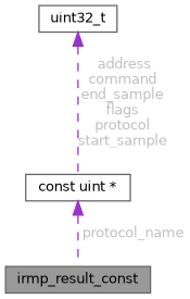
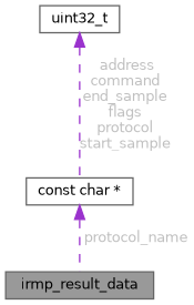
  digraph {
    node [color=gray40 fillcolor=white fontname=Helvetica fontsize=10 shape=box style=filled]
    edge [color=darkorchid3 dir=back fontcolor=grey fontname=Helvetica fontsize=10 labelfontname=Helvetica labelfontsize=10 style=dashed]
-   n1 [fillcolor=grey60 fontcolor=black height=0.2 label=irmp_result_const width=0.4]
+   n1 [fillcolor=grey60 fontcolor=black height=0.2 label=irmp_result_data width=0.4]
    n2 [height=0.2 label=uint32_t width=0.4]
-   n3 [height=0.2 label="const uint *" width=0.4]
+   n3 [height=0.2 label="const char *" width=0.4]
    n2 -> n3 [label=" address\ncommand\nend_sample\nflags\nprotocol\nstart_sample"]
    n3 -> n1 [label=" protocol_name"]
  }
